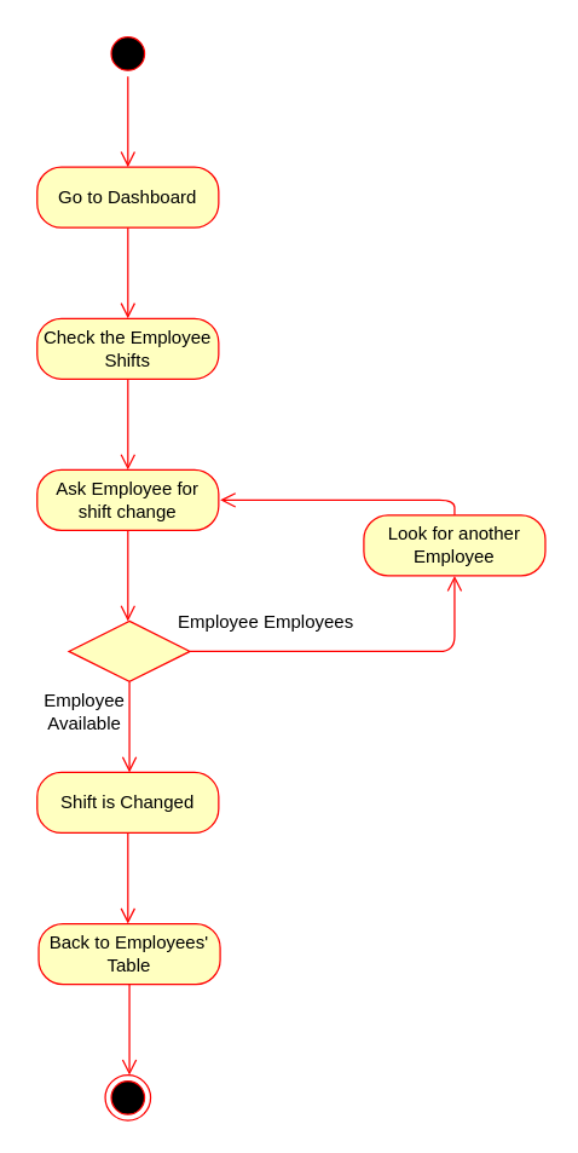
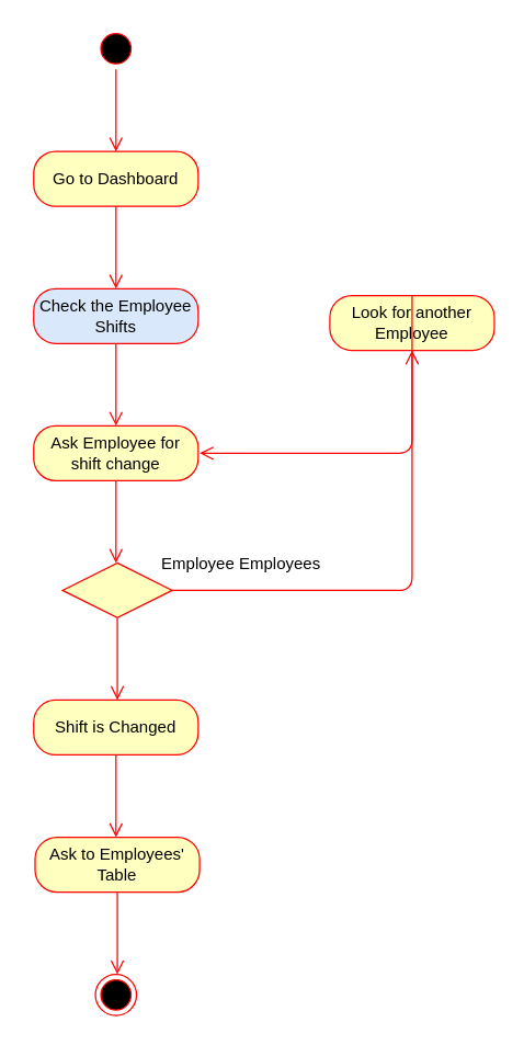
  <mxCell id="0" />
  <mxCell id="1" parent="0" />
  <mxCell id="2" value="" style="ellipse;html=1;shape=startState;fillColor=#000000;strokeColor=#ff0000;" vertex="1" parent="1"><mxGeometry x="69" y="20" width="30" height="30" as="geometry" /></mxCell>
  <mxCell id="3" value="" style="edgeStyle=orthogonalEdgeStyle;html=1;verticalAlign=bottom;endArrow=open;endSize=8;strokeColor=#ff0000;" edge="1" source="2" parent="1"><mxGeometry relative="1" as="geometry"><mxPoint x="84" y="110" as="targetPoint" /></mxGeometry></mxCell>
  <mxCell id="4" value="Go to Dashboard" style="rounded=1;whiteSpace=wrap;html=1;arcSize=40;fontColor=#000000;fillColor=#ffffc0;strokeColor=#ff0000;" vertex="1" parent="1"><mxGeometry x="24" y="110" width="120" height="40" as="geometry" /></mxCell>
  <mxCell id="5" value="" style="edgeStyle=orthogonalEdgeStyle;html=1;verticalAlign=bottom;endArrow=open;endSize=8;strokeColor=#ff0000;" edge="1" source="4" parent="1"><mxGeometry relative="1" as="geometry"><mxPoint x="84" y="210" as="targetPoint" /></mxGeometry></mxCell>
- <mxCell id="6" value="Check the Employee Shifts" style="rounded=1;whiteSpace=wrap;html=1;arcSize=40;fontColor=#000000;fillColor=#ffffc0;strokeColor=#ff0000;" vertex="1" parent="1"><mxGeometry x="24" y="210" width="120" height="40" as="geometry" /></mxCell>
+ <mxCell id="6" value="Check the Employee Shifts" style="rounded=1;whiteSpace=wrap;html=1;arcSize=40;fontColor=#000000;fillColor=#dae8fc;strokeColor=#ff0000;" vertex="1" parent="1"><mxGeometry x="24" y="210" width="120" height="40" as="geometry" /></mxCell>
  <mxCell id="7" value="" style="edgeStyle=orthogonalEdgeStyle;html=1;verticalAlign=bottom;endArrow=open;endSize=8;strokeColor=#ff0000;" edge="1" source="6" parent="1"><mxGeometry relative="1" as="geometry"><mxPoint x="84" y="310" as="targetPoint" /></mxGeometry></mxCell>
  <mxCell id="8" value="Ask Employee for shift change" style="rounded=1;whiteSpace=wrap;html=1;arcSize=40;fontColor=#000000;fillColor=#ffffc0;strokeColor=#ff0000;" vertex="1" parent="1"><mxGeometry x="24" y="310" width="120" height="40" as="geometry" /></mxCell>
  <mxCell id="9" value="" style="edgeStyle=orthogonalEdgeStyle;html=1;verticalAlign=bottom;endArrow=open;endSize=8;strokeColor=#ff0000;" edge="1" source="8" parent="1"><mxGeometry relative="1" as="geometry"><mxPoint x="84" y="410" as="targetPoint" /></mxGeometry></mxCell>
  <mxCell id="10" value="" style="rhombus;whiteSpace=wrap;html=1;fillColor=#ffffc0;strokeColor=#ff0000;" vertex="1" parent="1"><mxGeometry x="45" y="410" width="80" height="40" as="geometry" /></mxCell>
  <mxCell id="11" value="" style="edgeStyle=orthogonalEdgeStyle;html=1;align=left;verticalAlign=bottom;endArrow=open;endSize=8;strokeColor=#ff0000;entryX=0.5;entryY=1;entryDx=0;entryDy=0;" edge="1" source="10" parent="1" target="14"><mxGeometry x="-1" relative="1" as="geometry"><mxPoint x="245" y="430" as="targetPoint" /></mxGeometry></mxCell>
  <mxCell id="12" value="" style="edgeStyle=orthogonalEdgeStyle;html=1;align=left;verticalAlign=top;endArrow=open;endSize=8;strokeColor=#ff0000;" edge="1" source="10" parent="1"><mxGeometry y="30" relative="1" as="geometry"><mxPoint x="85" y="510" as="targetPoint" /><mxPoint as="offset" /></mxGeometry></mxCell>
  <mxCell id="13" value="Employee Employees" style="text;html=1;align=center;verticalAlign=middle;resizable=0;points=[];autosize=1;" vertex="1" parent="1"><mxGeometry x="110" y="401" width="130" height="20" as="geometry" /></mxCell>
- <mxCell id="14" value="Look for another Employee" style="rounded=1;whiteSpace=wrap;html=1;arcSize=40;fontColor=#000000;fillColor=#ffffc0;strokeColor=#ff0000;" vertex="1" parent="1"><mxGeometry x="240" y="340" width="120" height="40" as="geometry" /></mxCell>
+ <mxCell id="14" value="Look for another Employee" style="rounded=1;whiteSpace=wrap;html=1;arcSize=40;fontColor=#000000;fillColor=#ffffc0;strokeColor=#ff0000;" vertex="1" parent="1"><mxGeometry x="240" y="215" width="120" height="40" as="geometry" /></mxCell>
  <mxCell id="15" value="" style="edgeStyle=orthogonalEdgeStyle;html=1;verticalAlign=bottom;endArrow=open;endSize=8;strokeColor=#ff0000;exitX=0.5;exitY=0;exitDx=0;exitDy=0;" edge="1" source="14" parent="1"><mxGeometry relative="1" as="geometry"><mxPoint x="145" y="330" as="targetPoint" /><Array as="points"><mxPoint x="300" y="330" /></Array></mxGeometry></mxCell>
- <mxCell id="16" value="Employee&lt;br&gt;Available" style="text;html=1;align=center;verticalAlign=middle;resizable=0;points=[];autosize=1;" vertex="1" parent="1"><mxGeometry x="20" y="455" width="70" height="30" as="geometry" /></mxCell>
  <mxCell id="17" value="Shift is Changed" style="rounded=1;whiteSpace=wrap;html=1;arcSize=40;fontColor=#000000;fillColor=#ffffc0;strokeColor=#ff0000;" vertex="1" parent="1"><mxGeometry x="24" y="510" width="120" height="40" as="geometry" /></mxCell>
  <mxCell id="18" value="" style="edgeStyle=orthogonalEdgeStyle;html=1;verticalAlign=bottom;endArrow=open;endSize=8;strokeColor=#ff0000;" edge="1" source="17" parent="1"><mxGeometry relative="1" as="geometry"><mxPoint x="84" y="610" as="targetPoint" /></mxGeometry></mxCell>
- <mxCell id="19" value="Back to Employees' Table" style="rounded=1;whiteSpace=wrap;html=1;arcSize=40;fontColor=#000000;fillColor=#ffffc0;strokeColor=#ff0000;" vertex="1" parent="1"><mxGeometry x="25" y="610" width="120" height="40" as="geometry" /></mxCell>
+ <mxCell id="19" value="Ask to Employees' Table" style="rounded=1;whiteSpace=wrap;html=1;arcSize=40;fontColor=#000000;fillColor=#ffffc0;strokeColor=#ff0000;" vertex="1" parent="1"><mxGeometry x="25" y="610" width="120" height="40" as="geometry" /></mxCell>
  <mxCell id="20" value="" style="edgeStyle=orthogonalEdgeStyle;html=1;verticalAlign=bottom;endArrow=open;endSize=8;strokeColor=#ff0000;" edge="1" source="19" parent="1"><mxGeometry relative="1" as="geometry"><mxPoint x="85" y="710" as="targetPoint" /></mxGeometry></mxCell>
  <mxCell id="21" value="" style="ellipse;html=1;shape=endState;fillColor=#000000;strokeColor=#ff0000;" vertex="1" parent="1"><mxGeometry x="69" y="710" width="30" height="30" as="geometry" /></mxCell>
